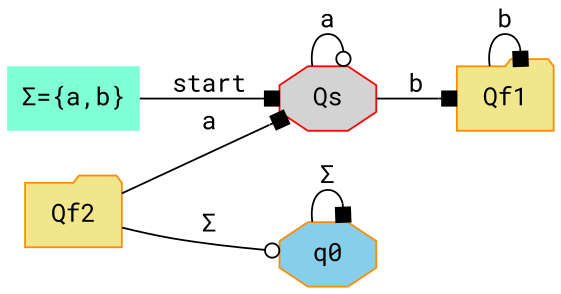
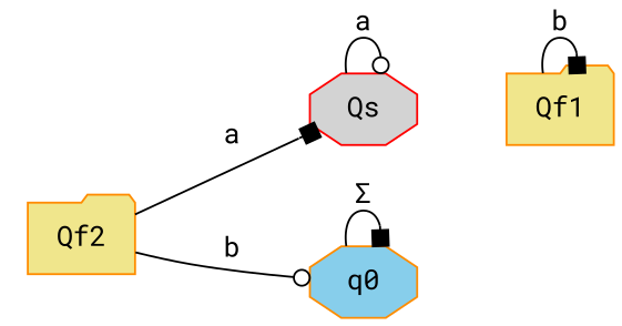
  digraph {
    fontname="Roboto Mono"
    rankdir=LR
    node [color=darkorange fillcolor=khaki fontname="Roboto Mono" shape=octagon style=filled]
    edge [arrowhead=box fontname="Roboto Mono"]
-   n1 [color=brown fillcolor=aquamarine label="Σ={a,b}" shape=none]
    Qs [color=red fillcolor=lightgrey]
    Qf1 [shape=folder]
    Qf2 [shape=folder]
    q0 [fillcolor=skyblue]
-   n1 -> Qs [label=start]
    Qs -> Qs [arrowhead=odot label=a]
-   Qs -> Qf1 [label=b]
    Qf1 -> Qf1 [label=b]
    Qf2 -> Qs [label=a]
-   Qf2 -> q0 [arrowhead=odot label="Σ"]
+   Qf2 -> q0 [arrowhead=odot label=b]
    q0 -> q0 [label="Σ"]
  }
